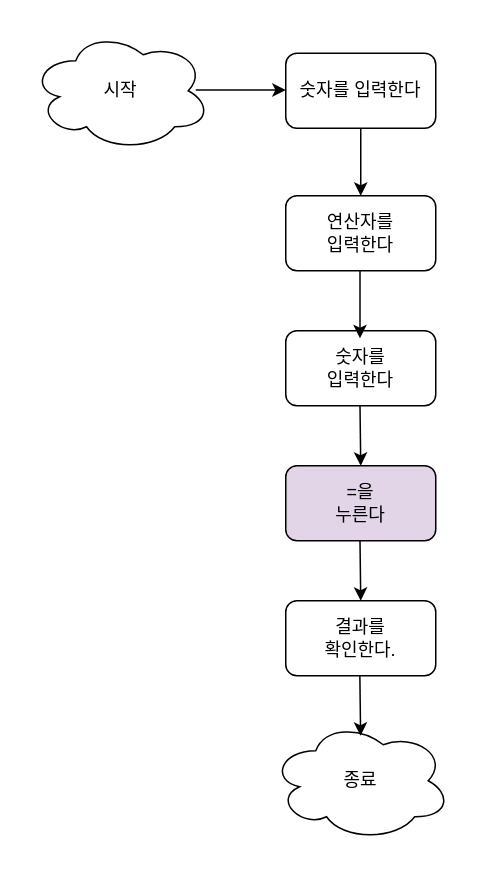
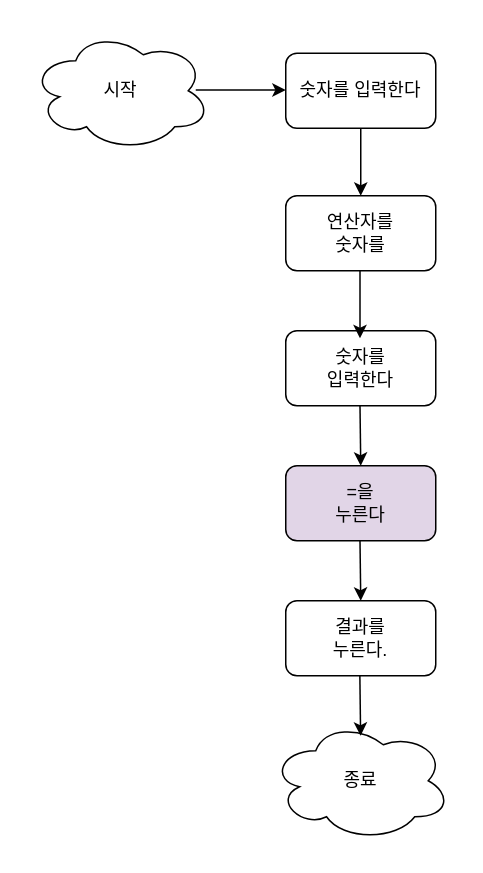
  <mxCell id="0" />
  <mxCell id="1" parent="0" />
  <mxCell id="2" value="시작" style="ellipse;shape=cloud;whiteSpace=wrap;html=1;" vertex="1" parent="1"><mxGeometry x="20" y="20" width="120" height="80" as="geometry" /></mxCell>
  <mxCell id="3" value="" style="endArrow=classic;html=1;rounded=0;" edge="1" parent="1"><mxGeometry width="50" height="50" relative="1" as="geometry"><mxPoint x="130" y="59.5" as="sourcePoint" /><mxPoint x="190" y="59.5" as="targetPoint" /></mxGeometry></mxCell>
  <mxCell id="4" value="숫자를 입력한다" style="rounded=1;whiteSpace=wrap;html=1;" vertex="1" parent="1"><mxGeometry x="190" y="35" width="100" height="50" as="geometry" /></mxCell>
- <mxCell id="5" value="연산자를 &lt;br&gt;입력한다" style="rounded=1;whiteSpace=wrap;html=1;" vertex="1" parent="1"><mxGeometry x="190" y="130" width="100" height="50" as="geometry" /></mxCell>
+ <mxCell id="5" value="연산자를 &lt;br&gt;숫자를" style="rounded=1;whiteSpace=wrap;html=1;" vertex="1" parent="1"><mxGeometry x="190" y="130" width="100" height="50" as="geometry" /></mxCell>
  <mxCell id="6" value="" style="endArrow=classic;html=1;rounded=0;entryX=0.5;entryY=0;entryDx=0;entryDy=0;exitX=0.5;exitY=1;exitDx=0;exitDy=0;" edge="1" parent="1" source="4" target="5"><mxGeometry width="50" height="50" relative="1" as="geometry"><mxPoint x="240" y="90" as="sourcePoint" /><mxPoint x="239.5" y="130" as="targetPoint" /></mxGeometry></mxCell>
  <mxCell id="7" value="숫자를&lt;br&gt;입력한다" style="rounded=1;whiteSpace=wrap;html=1;" vertex="1" parent="1"><mxGeometry x="190" y="220" width="100" height="50" as="geometry" /></mxCell>
  <mxCell id="8" value="" style="endArrow=classic;html=1;rounded=0;entryX=0.5;entryY=0;entryDx=0;entryDy=0;exitX=0.5;exitY=1;exitDx=0;exitDy=0;" edge="1" parent="1"><mxGeometry width="50" height="50" relative="1" as="geometry"><mxPoint x="239.5" y="180" as="sourcePoint" /><mxPoint x="239.5" y="225" as="targetPoint" /></mxGeometry></mxCell>
  <mxCell id="9" value="" style="endArrow=classic;html=1;rounded=0;entryX=0.5;entryY=0;entryDx=0;entryDy=0;exitX=0.5;exitY=1;exitDx=0;exitDy=0;" edge="1" parent="1" target="10"><mxGeometry width="50" height="50" relative="1" as="geometry"><mxPoint x="239.5" y="270" as="sourcePoint" /><mxPoint x="239.5" y="315" as="targetPoint" /></mxGeometry></mxCell>
  <mxCell id="10" value="=을&lt;br&gt;누른다" style="rounded=1;whiteSpace=wrap;html=1;fillColor=#e1d5e7;" vertex="1" parent="1"><mxGeometry x="190" y="310" width="100" height="50" as="geometry" /></mxCell>
  <mxCell id="11" value="" style="endArrow=classic;html=1;rounded=0;entryX=0.5;entryY=0;entryDx=0;entryDy=0;exitX=0.5;exitY=1;exitDx=0;exitDy=0;" edge="1" parent="1"><mxGeometry width="50" height="50" relative="1" as="geometry"><mxPoint x="239.5" y="360" as="sourcePoint" /><mxPoint x="240" y="400" as="targetPoint" /></mxGeometry></mxCell>
- <mxCell id="12" value="결과를&lt;br&gt;확인한다." style="rounded=1;whiteSpace=wrap;html=1;" vertex="1" parent="1"><mxGeometry x="190" y="400" width="100" height="50" as="geometry" /></mxCell>
+ <mxCell id="12" value="결과를&lt;br&gt;누른다." style="rounded=1;whiteSpace=wrap;html=1;" vertex="1" parent="1"><mxGeometry x="190" y="400" width="100" height="50" as="geometry" /></mxCell>
  <mxCell id="13" value="종료" style="ellipse;shape=cloud;whiteSpace=wrap;html=1;" vertex="1" parent="1"><mxGeometry x="180" y="480" width="120" height="80" as="geometry" /></mxCell>
  <mxCell id="14" value="" style="endArrow=classic;html=1;rounded=0;entryX=0.5;entryY=0;entryDx=0;entryDy=0;exitX=0.5;exitY=1;exitDx=0;exitDy=0;" edge="1" parent="1"><mxGeometry width="50" height="50" relative="1" as="geometry"><mxPoint x="239.41" y="450" as="sourcePoint" /><mxPoint x="239.91" y="490" as="targetPoint" /></mxGeometry></mxCell>
